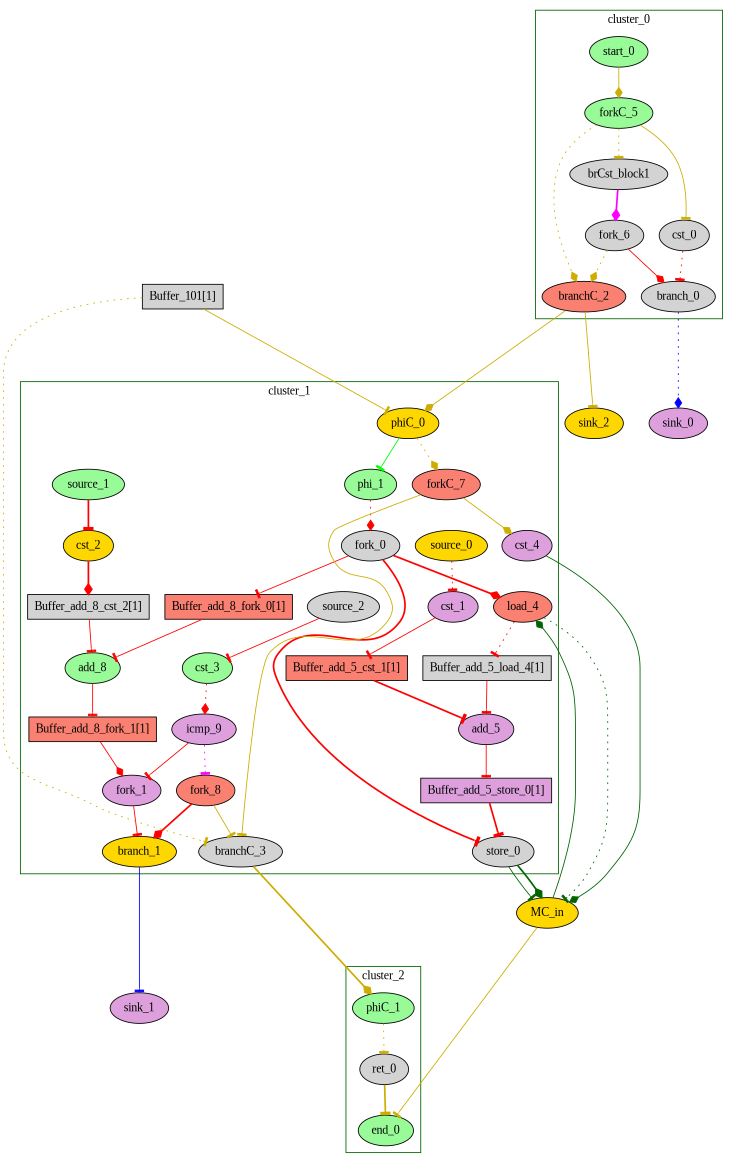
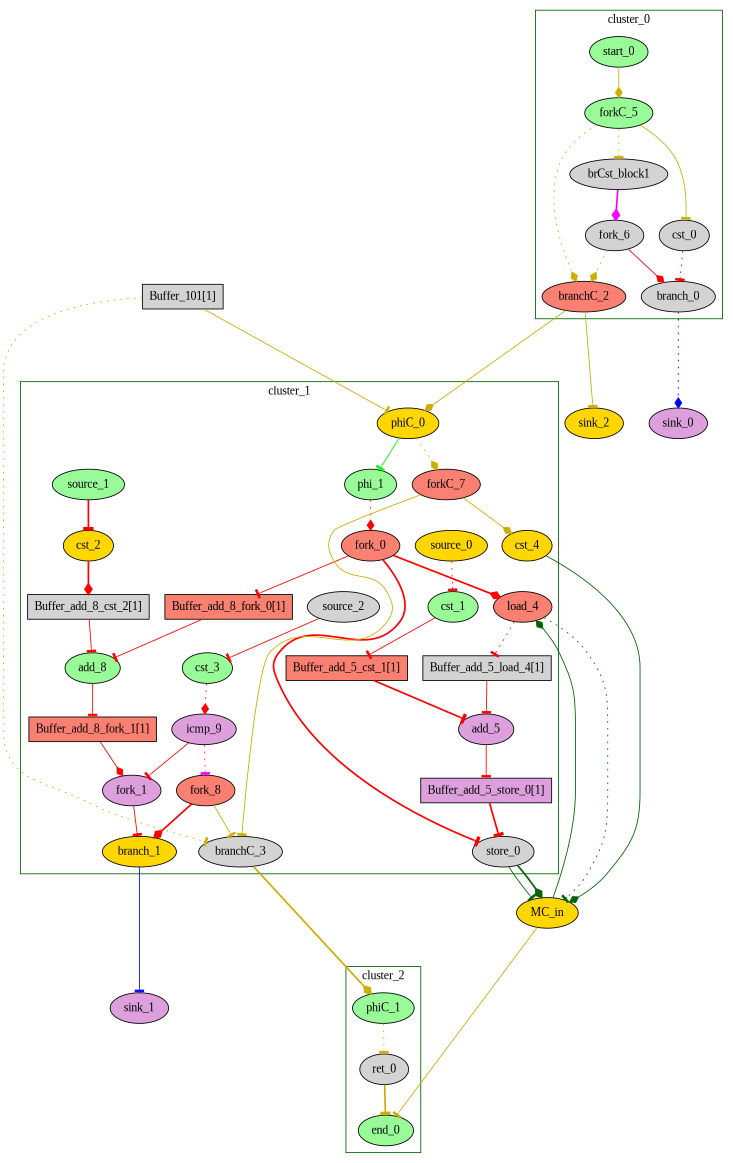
  digraph {
    fontname="Liberation Serif"
    splines=spline
    node [bbID=2 fillcolor=lightgrey fontname="Liberation Serif" in="in1:32" out="out1:32" style=filled type=Buffer]
    edge [arrowhead=tee color=red fontname="Liberation Serif" from=out1 style=solid to=in1]
    phi_1 [delay=1.397 fillcolor=palegreen in="in1?:1 in2:10 in3:10 " out="out1:10" type=Mux]
    load_4 [II=1 delay=1.412 fillcolor=salmon in="in1:32 in2:10 " latency=2 op=mc_load_op out="out1:32 out2:10 " portId=0 type=Operator]
-   cst_1 [fillcolor=plum type=Constant value="0xFFFFFFFF"]
+   cst_1 [fillcolor=palegreen type=Constant value="0xFFFFFFFF"]
    add_5 [II=1 delay=2.287 fillcolor=plum in="in1:32 in2:32 " latency=0 op=add_op out="out1:32 " type=Operator]
    store_0 [II=1 delay=0.672 in="in1:32 in2:10 " latency=0 op=mc_store_op out="out1:32 out2:10 " portId=0 type=Operator]
    cst_2 [fillcolor=gold in="in1:1" out="out1:1" type=Constant value="0x00000001"]
    add_8 [II=1 delay=2.287 fillcolor=palegreen in="in1:10 in2:10 " latency=0 op=add_op out="out1:10 " type=Operator]
    cst_3 [fillcolor=palegreen in="in1:10" out="out1:10" type=Constant value="0x000003E9"]
    icmp_9 [II=1 delay=1.907 fillcolor=plum in="in1:10 in2:10 " latency=0 op=icmp_ult_op out="out1:1 " type=Operator]
-   fork_0 [in="in1:10" out="out1:10 out2:10 out3:10 " type=Fork]
+   fork_0 [fillcolor=salmon in="in1:10" out="out1:10 out2:10 out3:10 " type=Fork]
    fork_1 [fillcolor=plum in="in1:10" out="out1:10 out2:10 " type=Fork]
    branch_1 [fillcolor=gold in="in1:10 in2?:1" out="out1+:10 out2-:10" type=Branch]
-   cst_4 [fillcolor=plum in="in1:1" out="out1:1" type=Constant value="0x00000001"]
+   cst_4 [fillcolor=gold in="in1:1" out="out1:1" type=Constant value="0x00000001"]
    phiC_0 [delay=0.0 fillcolor=gold in="in1:0 in2:0 " out="out1:0 out2?:1" type=CntrlMerge]
    forkC_7 [fillcolor=salmon in="in1:0" out="out1:0 out2:0 " type=Fork]
    branchC_3 [in="in1:0 in2?:1" out="out1+:0 out2-:0" type=Branch]
    fork_8 [fillcolor=salmon in="in1:1" out="out1:1 out2:1 " type=Fork]
    source_0 [fillcolor=gold type=Source in=""]
    source_1 [fillcolor=palegreen out="out1:1" type=Source in=""]
    source_2 [out="out1:10" type=Source in=""]
    n21 [bbID=3 fillcolor=plum height=0.4 label="Buffer_add_5_store_0[1]" shape=box slots=1 transparent=false]
    n22 [bbID=3 height=0.4 label="Buffer_add_5_load_4[1]" shape=box slots=1 transparent=false]
    n23 [bbID=3 fillcolor=salmon height=0.4 label="Buffer_add_5_cst_1[1]" shape=box slots=1 transparent=false]
    n24 [bbID=3 fillcolor=salmon height=0.4 label="Buffer_add_8_fork_1[1]" shape=box slots=1 transparent=false]
    n25 [bbID=3 height=0.4 label="Buffer_add_8_cst_2[1]" shape=box slots=1 transparent=false]
    n26 [bbID=3 fillcolor=salmon height=0.4 label="Buffer_add_8_fork_0[1]" shape=box slots=1 transparent=false]
    ret_0 [II=1 bbID=3 delay=0.0 in="in1:0 " latency=0 op=ret_op out="out1:0 " type=Operator]
    end_0 [bbID=0 fillcolor=palegreen in="in1:0*e in2:0 " out="out1:0" type=Exit]
    phiC_1 [bbID=3 delay=0.0 fillcolor=palegreen in="in1:0 " out="out1:0" type=Merge]
    brCst_block1 [bbID=1 in="in1:1" out="out1:1" type=Constant value="0x1"]
    cst_0 [bbID=1 in="in1:1" out="out1:1" type=Constant value="0x00000000"]
    branch_0 [bbID=1 in="in1:1 in2?:1" out="out1+:1 out2-:1" type=Branch]
    start_0 [bbID=1 control=true fillcolor=palegreen in="in1:0" out="out1:0" type=Entry]
    forkC_5 [bbID=1 fillcolor=palegreen in="in1:0" out="out1:0 out2:0 out3:0 " type=Fork]
    branchC_2 [bbID=1 fillcolor=salmon in="in1:0 in2?:1" out="out1+:0 out2-:0" type=Branch]
    fork_6 [bbID=1 in="in1:1" out="out1:1 out2:1 " type=Fork]
    MC_in [bbID=0 bbcount=1 fillcolor=gold in="in1:32*c0 in2:10*l0a in3:10*s0a in4:32*s0d " ldcount=1 memory=in out="out1:32*l0d out2:0*e " stcount=1 type=MC]
    sink_1 [bbID=0 fillcolor=plum in="in1:10" type=Sink out=""]
    sink_0 [bbID=0 fillcolor=plum in="in1:1" type=Sink out=""]
    sink_2 [bbID=0 fillcolor=gold in="in1:0" type=Sink out=""]
    n41 [bbID=3 height=0.4 label="Buffer_101[1]" shape=box slots=1 transparent=false]
    subgraph cluster_1 {
      color=darkgreen
      label=cluster_1
      phi_1
      load_4
      cst_1
      add_5
      store_0
      cst_2
      add_8
      cst_3
      icmp_9
      fork_0
      fork_1
      branch_1
      cst_4
      phiC_0
      forkC_7
      branchC_3
      fork_8
      source_0
      source_1
      source_2
      n21
      n22
      n23
      n24
      n25
      n26
    }
    subgraph cluster_2 {
      color=darkgreen
      label=cluster_2
      ret_0
      end_0
      phiC_1
    }
    subgraph cluster_3 {
      color=darkgreen
      label=cluster_0
      brCst_block1
      cst_0
      branch_0
      start_0
      forkC_5
      branchC_2
      fork_6
    }
    phi_1 -> fork_0 [arrowhead=diamond style=dotted]
    load_4 -> n22 [style=dotted]
    load_4 -> MC_in [color=darkgreen from=out2 mem_address=true style=dotted to=in2]
    cst_1 -> n23
    add_5 -> n21
    store_0 -> MC_in [color=darkgreen from=out2 mem_address=true to=in3]
    store_0 -> MC_in [arrowhead=diamond color=darkgreen mem_address=false style=bold to=in4]
    cst_2 -> n25 [arrowhead=diamond style=bold]
    add_8 -> n24
    cst_3 -> icmp_9 [arrowhead=diamond style=dotted to=in2]
    icmp_9 -> fork_1
    icmp_9 -> fork_8 [color=magenta style=dotted]
    fork_0 -> load_4 [arrowhead=diamond from=out2 style=bold to=in2]
    fork_0 -> store_0 [from=out3 style=bold to=in2]
    fork_0 -> n26
    fork_1 -> branch_1 [from=out2]
    branch_1 -> sink_1 [color=blue from=out2 minlen=3]
    cst_4 -> MC_in [arrowhead=diamond color=darkgreen]
    phiC_0 -> phi_1 [color=green from=out2]
    phiC_0 -> forkC_7 [arrowhead=diamond color=gold3 style=dotted]
    forkC_7 -> cst_4 [arrowhead=diamond color=gold3]
    forkC_7 -> branchC_3 [color=gold3 from=out2]
    branchC_3 -> phiC_1 [arrowhead=diamond color=gold3 from=out2 minlen=3 style=bold]
    fork_8 -> branch_1 [arrowhead=diamond style=bold to=in2]
    fork_8 -> branchC_3 [color=gold3 from=out2 to=in2]
    source_0 -> cst_1 [style=dotted]
    source_1 -> cst_2 [style=bold]
    source_2 -> cst_3
    n21 -> store_0 [style=bold]
    n22 -> add_5
    n23 -> add_5 [style=bold to=in2]
    n24 -> fork_1 [arrowhead=diamond]
    n25 -> add_8 [to=in2]
    n26 -> add_8
    ret_0 -> end_0 [color=gold3 style=bold to=in2]
    phiC_1 -> ret_0 [color=gold3 style=dotted]
    brCst_block1 -> fork_6 [arrowhead=diamond color=magenta style=bold]
    cst_0 -> branch_0 [style=dotted]
    branch_0 -> sink_0 [arrowhead=diamond color=blue from=out2 minlen=3 style=dotted]
    start_0 -> forkC_5 [arrowhead=diamond color=gold3]
    forkC_5 -> brCst_block1 [color=gold3 from=out3 style=dotted]
    forkC_5 -> cst_0 [color=gold3]
    forkC_5 -> branchC_2 [arrowhead=diamond color=gold3 from=out2 style=dotted]
    branchC_2 -> phiC_0 [arrowhead=diamond color=gold3 minlen=3]
    branchC_2 -> sink_2 [color=gold3 from=out2 minlen=3]
    fork_6 -> branch_0 [arrowhead=diamond to=in2]
    fork_6 -> branchC_2 [arrowhead=diamond color=gold3 from=out2 style=dotted to=in2]
    MC_in -> load_4 [arrowhead=diamond color=darkgreen mem_address=false]
    MC_in -> end_0 [color=gold3 from=out2]
    n41 -> phiC_0 [color=gold3 minlen=3 to=in2]
    n41 -> branchC_3 [color=gold3 minlen=3 style=dotted]
  }
